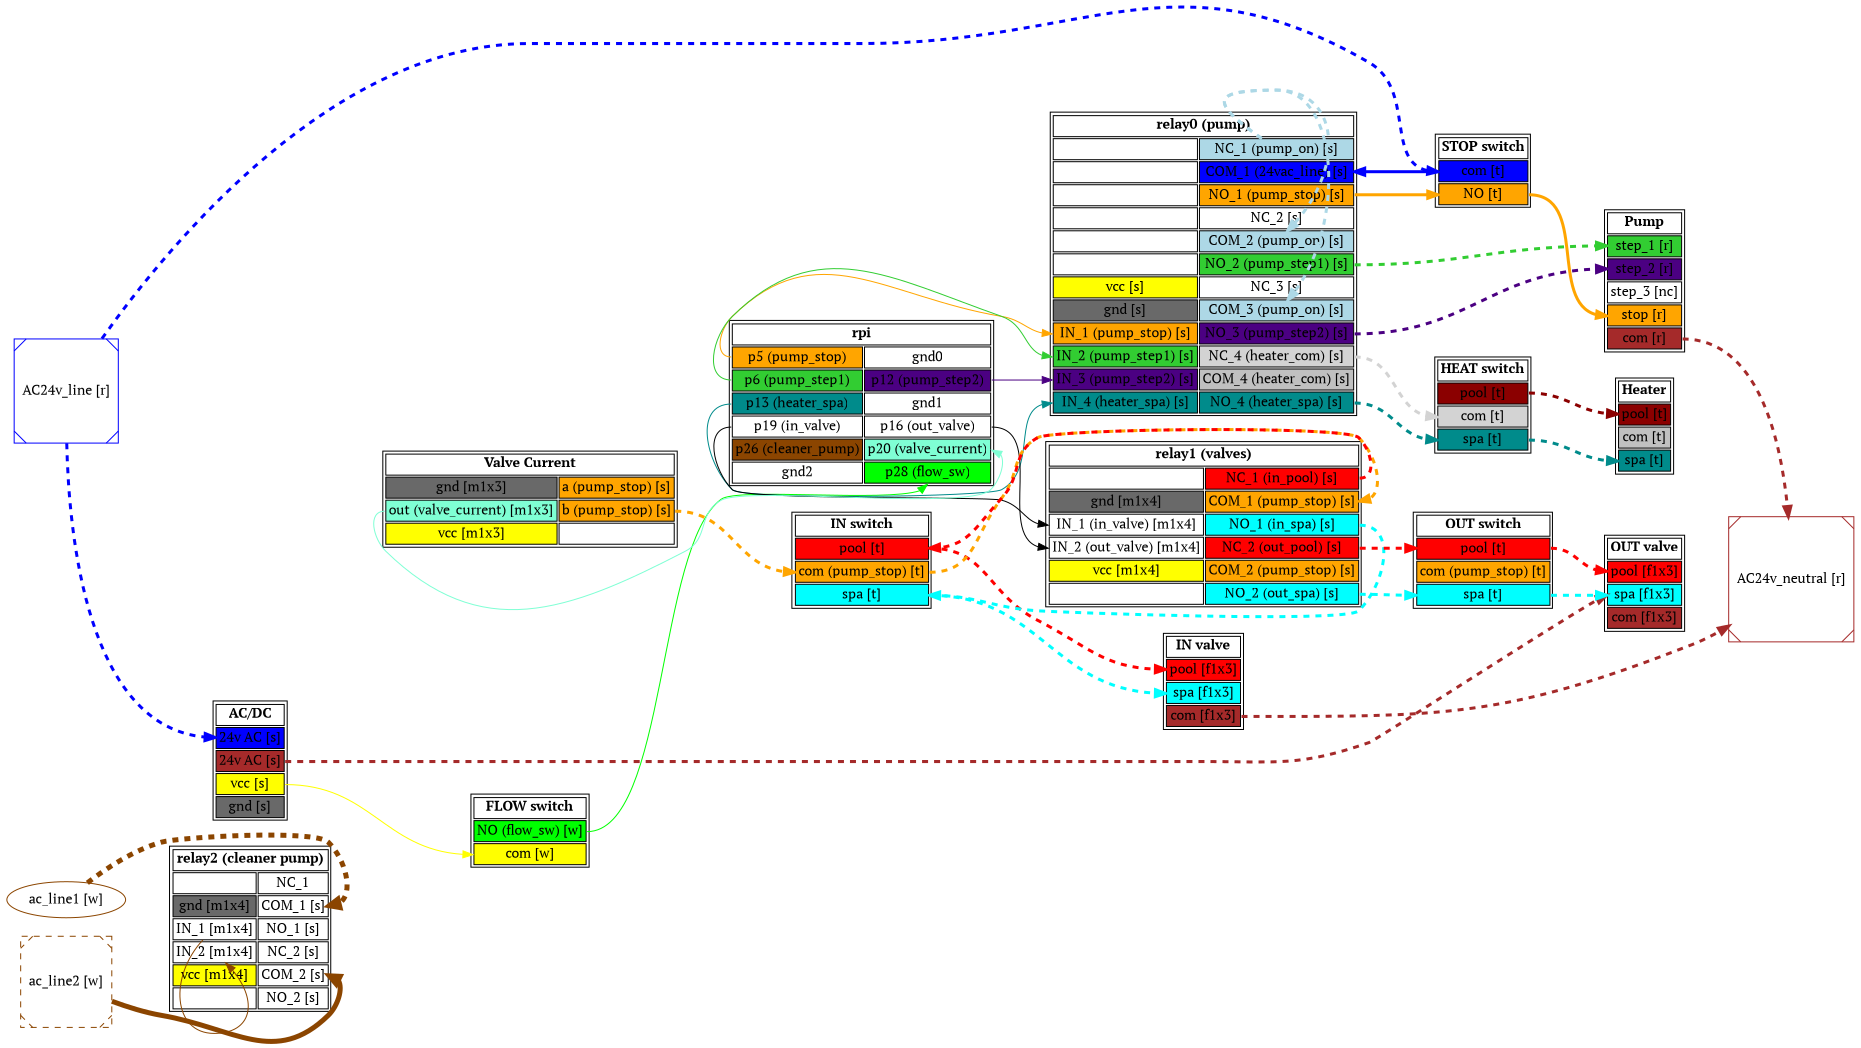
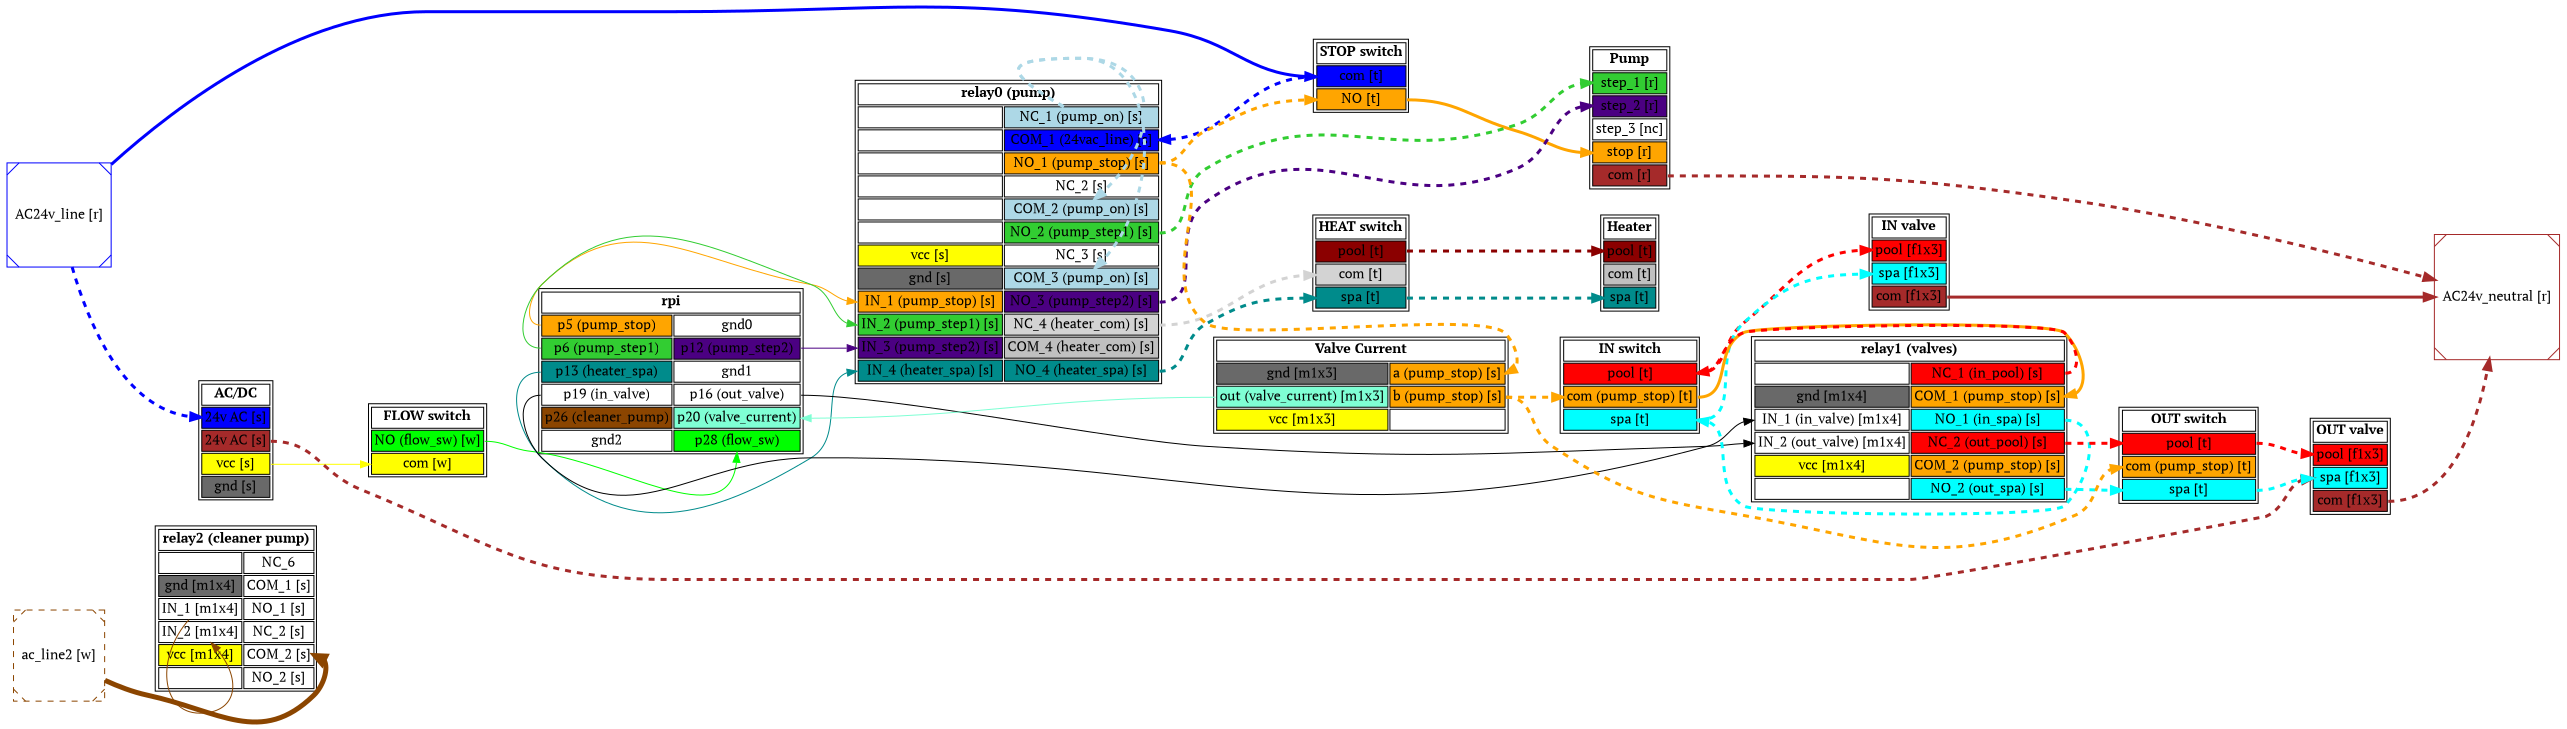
  digraph {
    fontname="PT Serif"
    rankdir=LR
    node [fontname="PT Serif" shape=plaintext]
    edge [color=orange fontname="PT Serif" headport=spa penwidth=3 style=dashed tailport=com]
-   n1 [color=darkorange4 label="ac_line1 [w]" shape=""]
-   n2 [label=<<table> 		<tr><td colspan="2"><b>relay2 (cleaner pump)</b></td></tr> 		<tr><td></td><td port="nc_1">NC_1</td></tr> 		<tr><td port="gnd" bgcolor="dimgray">gnd [m1x4]</td> 			<td port="com_1">COM_1 [s]</td></tr> 		<tr><td port="in_1">IN_1 [m1x4]</td> 			<td port="no_1">NO_1 [s]</td></tr> 		<tr><td port="in_2">IN_2 [m1x4]</td> 			<td port="nc_2">NC_2 [s]</td></tr> 		<tr><td port="vcc" bgcolor="yellow">vcc [m1x4]</td> 			<td port="com_2">COM_2 [s]</td></tr> 		<tr><td></td><td port="no_2">NO_2 [s]</td></tr> 		</table>>]
+   n2 [label=<<table> 		<tr><td colspan="2"><b>relay2 (cleaner pump)</b></td></tr> 		<tr><td></td><td port="nc_1">NC_6</td></tr> 		<tr><td port="gnd" bgcolor="dimgray">gnd [m1x4]</td> 			<td port="com_1">COM_1 [s]</td></tr> 		<tr><td port="in_1">IN_1 [m1x4]</td> 			<td port="no_1">NO_1 [s]</td></tr> 		<tr><td port="in_2">IN_2 [m1x4]</td> 			<td port="nc_2">NC_2 [s]</td></tr> 		<tr><td port="vcc" bgcolor="yellow">vcc [m1x4]</td> 			<td port="com_2">COM_2 [s]</td></tr> 		<tr><td></td><td port="no_2">NO_2 [s]</td></tr> 		</table>>]
    n3 [color=darkorange4 label="ac_line2 [w]" shape=Msquare style=dashed]
    n4 [label=<<table> 		<tr><td><b>Pump</b></td></tr> 		<tr><td port="step_1" bgcolor="limegreen">step_1 [r]</td></tr>	 		<tr><td port="step_2" bgcolor="indigo">step_2 [r]</td></tr>	 		<tr><td port="step_3">step_3 [nc]</td></tr>	 		<tr><td port="stop" bgcolor="orange">stop [r]</td></tr>	 		<tr><td port="com" bgcolor="brown">com [r]</td></tr>	 	</table>>]
    n5 [color=brown label="AC24v_neutral [r]" shape=Msquare]
    n6 [label=<<table> 		<tr><td><b>AC/DC</b></td></tr> 		<tr><td port="ac_l" bgcolor="blue">24v AC [s]</td></tr>	 		<tr><td port="ac_n" bgcolor="brown">24v AC [s]</td></tr> 		<tr><td port="vcc" bgcolor="yellow">vcc [s]</td></tr> 		<tr><td port="gnd" bgcolor="dimgray">gnd [s]</td></tr> 	</table>>]
    n7 [label=<<table> 		<tr><td><b>FLOW switch</b></td></tr> 		<tr><td port="no" bgcolor="green">NO (flow_sw) [w]</td></tr>	 		<tr><td port="com" bgcolor="yellow">com [w]</td></tr> 	</table>>]
    n8 [label=<<table> 		<tr><td><b>OUT valve</b></td></tr> 		<tr><td port="pool" bgcolor="red">pool [f1x3]</td></tr>	 		<tr><td port="spa" bgcolor="aqua">spa [f1x3]</td></tr> 		<tr><td port="com" bgcolor="brown">com [f1x3]</td></tr> 	</table>>]
    n9 [label=<<table> 		<tr><td colspan="2"><b>rpi</b></td></tr> 		<tr><td port="p5" bgcolor="orange">p5 (pump_stop)</td><td port="gnd0">gnd0</td></tr> 		<tr><td port="p6" bgcolor="limegreen">p6 (pump_step1)</td> 			<td port="p12" bgcolor="indigo">p12 (pump_step2)</td></tr> 		<tr><td port="p13" bgcolor="darkcyan">p13 (heater_spa)</td> 			<td port="gnd1">gnd1</td></tr> 		<tr><td port="p19">p19 (in_valve)</td> 			<td port="p16">p16 (out_valve)</td></tr> 		<tr><td port="p26" bgcolor="darkorange4">p26 (cleaner_pump)</td> 			<td port="p20" bgcolor="aquamarine">p20 (valve_current)</td></tr> 		<tr><td port="gnd2">gnd2</td><td port="p21" bgcolor="green">p28 (flow_sw)</td></tr> 		</table>>]
    n10 [color=blue label="AC24v_line [r]" shape=Msquare]
    n11 [label=<<table> 		<tr><td><b>STOP switch</b></td></tr> 		<tr><td port="com" bgcolor="blue">com [t]</td></tr> 		<tr><td port="no" bgcolor="orange">NO [t]</td></tr>	 	</table>>]
    n12 [label=<<table> 		<tr><td colspan="2"><b>relay0 (pump)</b></td></tr> 		<tr><td></td><td port="nc_1" bgcolor="lightblue">NC_1 (pump_on) [s]</td></tr> 		<tr><td></td><td port="com_1" bgcolor="blue">COM_1 (24vac_line) [s]</td></tr> 		<tr><td></td><td port="no_1" bgcolor="orange">NO_1 (pump_stop) [s]</td></tr> 		<tr><td></td><td port="nc_2">NC_2 [s]</td></tr> 		<tr><td></td><td port="com_2" bgcolor="lightblue">COM_2 (pump_on) [s]</td></tr> 		<tr><td></td><td port="no_2" bgcolor="limegreen">NO_2 (pump_step1) [s]</td></tr> 		<tr><td port="vcc" bgcolor="yellow">vcc [s]</td> 			<td port="nc_3">NC_3 [s]</td></tr> 		<tr><td port="gnd" bgcolor="dimgray">gnd [s]</td> 			<td port="com_3" bgcolor="lightblue">COM_3 (pump_on) [s]</td></tr> 		<tr><td port="in_1" bgcolor="orange">IN_1 (pump_stop) [s]</td> 			<td port="no_3" bgcolor="indigo">NO_3 (pump_step2) [s]</td></tr> 		<tr><td port="in_2" bgcolor="limegreen">IN_2 (pump_step1) [s]</td> 			<td port="nc_4" bgcolor="lightgray">NC_4 (heater_com) [s]</td></tr> 		<tr><td port="in_3" bgcolor="indigo">IN_3 (pump_step2) [s]</td> 			<td port="com_4" bgcolor="gray">COM_4 (heater_com) [s]</td></tr> 		<tr><td port="in_4" bgcolor="darkcyan">IN_4 (heater_spa) [s]</td> 			<td port="no_4" bgcolor="darkcyan">NO_4 (heater_spa) [s]</td></tr> 		</table>>]
    n13 [label=<<table> 		<tr><td><b>IN valve</b></td></tr> 		<tr><td port="pool" bgcolor="red">pool [f1x3]</td></tr>	 		<tr><td port="spa" bgcolor="aqua">spa [f1x3]</td></tr> 		<tr><td port="com" bgcolor="brown">com [f1x3]</td></tr> 	</table>>]
    n14 [label=<<table> 		<tr><td><b>IN switch</b></td></tr> 		<tr><td port="pool" bgcolor="red">pool [t]</td></tr>	 		<tr><td port="com" bgcolor="orange">com (pump_stop) [t]</td></tr> 		<tr><td port="spa" bgcolor="aqua">spa [t]</td></tr> 	</table>>]
    n15 [label=<<table> 		<tr><td colspan="2"><b>relay1 (valves)</b></td></tr> 		<tr><td></td><td port="nc_1" bgcolor="red">NC_1 (in_pool) [s]</td></tr> 		<tr><td port="gnd" bgcolor="dimgray">gnd [m1x4]</td> 			<td port="com_1" bgcolor="orange">COM_1 (pump_stop) [s]</td></tr> 		<tr><td port="in_1">IN_1 (in_valve) [m1x4]</td> 			<td port="no_1" bgcolor="aqua">NO_1 (in_spa) [s]</td></tr> 		<tr><td port="in_2">IN_2 (out_valve) [m1x4]</td> 			<td port="nc_2" bgcolor="red">NC_2 (out_pool) [s]</td></tr> 		<tr><td port="vcc" bgcolor="yellow">vcc [m1x4]</td> 			<td port="com_2" bgcolor="orange">COM_2 (pump_stop) [s]</td></tr> 		<tr><td></td><td port="no_2" bgcolor="aqua">NO_2 (out_spa) [s]</td></tr> 		</table>>]
    n16 [label=<<table> 		<tr><td><b>OUT switch</b></td></tr> 		<tr><td port="pool" bgcolor="red">pool [t]</td></tr>	 		<tr><td port="com" bgcolor="orange">com (pump_stop) [t]</td></tr> 		<tr><td port="spa" bgcolor="aqua">spa [t]</td></tr> 	</table>>]
    n17 [label=<<table> 		<tr><td><b>HEAT switch</b></td></tr> 		<tr><td port="pool" bgcolor="darkred">pool [t]</td></tr>	 		<tr><td port="com" bgcolor="lightgray">com [t]</td></tr> 		<tr><td port="spa" bgcolor="darkcyan">spa [t]</td></tr> 	</table>>]
    n18 [label=<<table> 		<tr><td colspan="2"><b>Valve Current</b></td></tr> 		<tr><td port="gnd" bgcolor="dimgray">gnd [m1x3]</td> 			<td port="a" bgcolor="orange">a (pump_stop) [s]</td></tr> 		<tr><td port="out" bgcolor="aquamarine">out (valve_current) [m1x3]</td> 			<td port="b" bgcolor="orange">b (pump_stop) [s]</td></tr> 		<tr><td port="vcc" bgcolor="yellow">vcc [m1x3]</td><td></td></tr> 		</table>>]
    n19 [label=<<table> 		<tr><td><b>Heater</b></td></tr> 		<tr><td port="pool" bgcolor="darkred">pool [t]</td></tr>	 		<tr><td port="com" bgcolor="gray">com [t]</td></tr> 		<tr><td port="spa" bgcolor="darkcyan">spa [t]</td></tr> 	</table>>]
-   n1 -> n2 [color=darkorange4 headport=com_1 penwidth=5]
    n2 -> n2 [color=darkorange4 headport=in_2 tailport=in_1 penwidth="" style=""]
    n3 -> n2 [color=darkorange4 headport=com_2 penwidth=5 style=solid]
    n4 -> n5 [color=brown]
    n6 -> n7 [color=yellow headport=com tailport=vcc penwidth="" style=""]
    n6 -> n8 [color=brown tailport=ac_n]
    n7 -> n9 [color=green headport=p21 tailport=no penwidth="" style=""]
+   n8 -> n5 [color=brown]
    n9 -> n12 [headport=in_1 tailport=p5 penwidth="" style=""]
    n9 -> n12 [color=limegreen headport=in_2 tailport=p6 penwidth="" style=""]
    n9 -> n12 [color=indigo headport=in_3 tailport=p12 penwidth="" style=""]
    n9 -> n12 [color=darkcyan headport=in_4 tailport=p13 penwidth="" style=""]
    n9 -> n15 [headport=in_1 tailport=p19 color="" penwidth="" style=""]
    n9 -> n15 [headport=in_2 tailport=p16 color="" penwidth="" style=""]
    n10 -> n6 [color=blue headport=ac_l]
-   n10 -> n11 [color=blue headport=com]
+   n10 -> n11 [color=blue headport=com style=solid]
    n11 -> n4 [headport=stop style=solid tailport=no]
-   n11 -> n12 [color=blue headport=com_1 style=solid]
+   n11 -> n12 [color=blue headport=com_1]
    n12 -> n4 [color=limegreen headport=step_1 tailport=no_2]
    n12 -> n4 [color=indigo headport=step_2 tailport=no_3]
-   n12 -> n11 [headport=no style=solid tailport=no_1]
+   n12 -> n11 [headport=no tailport=no_1]
    n12 -> n12 [color=lightblue headport=com_2 tailport=nc_1]
    n12 -> n12 [color=lightblue headport=com_3 tailport=nc_1]
    n12 -> n17 [color=darkcyan tailport=no_4]
    n12 -> n17 [color=lightgray headport=com tailport=nc_4]
-   n13 -> n5 [color=brown]
+   n12 -> n18 [headport=a tailport=no_1]
+   n13 -> n5 [color=brown style=solid]
    n14 -> n13 [color=red headport=pool tailport=pool]
    n14 -> n13 [color=aqua tailport=spa]
-   n14 -> n15 [headport=com_1]
+   n14 -> n15 [headport=com_1 style=solid]
    n15 -> n14 [color=red headport=pool tailport=nc_1]
    n15 -> n14 [color=aqua tailport=no_1]
    n15 -> n16 [color=red headport=pool tailport=nc_2]
    n15 -> n16 [color=aqua tailport=no_2]
    n16 -> n8 [color=red headport=pool tailport=pool]
    n16 -> n8 [color=aqua tailport=spa]
    n17 -> n19 [color=darkred headport=pool tailport=pool]
    n17 -> n19 [color=darkcyan tailport=spa]
    n18 -> n9 [color=aquamarine headport=p20 tailport=out penwidth="" style=""]
    n18 -> n14 [headport=com tailport=b]
+   n18 -> n16 [headport=com tailport=b]
  }
